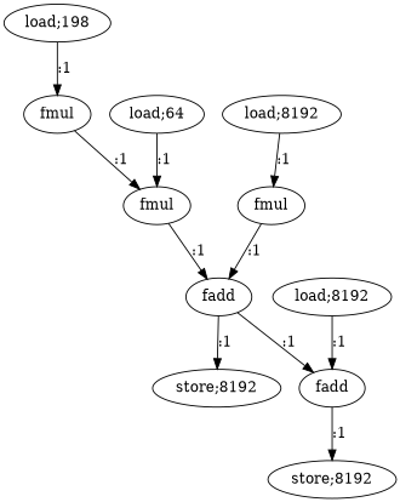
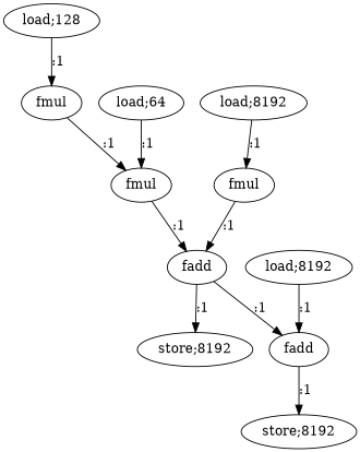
  digraph {
-   n1 [label="load;198"]
+   n1 [label="load;128"]
    n2 [label=fmul]
    n3 [label=fmul]
    n4 [label="load;64"]
    n5 [label=fadd]
    n6 [label="load;8192"]
    n7 [label=fmul]
    n8 [label=fadd]
    n9 [label="store;8192"]
    n10 [label="load;8192"]
    n11 [label="store;8192"]
    n1 -> n2 [label=":1"]
    n2 -> n3 [label=":1"]
    n3 -> n5 [label=":1"]
    n4 -> n3 [label=":1"]
    n5 -> n8 [label=":1"]
    n5 -> n9 [label=":1"]
    n6 -> n7 [label=":1"]
    n7 -> n5 [label=":1"]
    n8 -> n11 [label=":1"]
    n10 -> n8 [label=":1"]
  }
